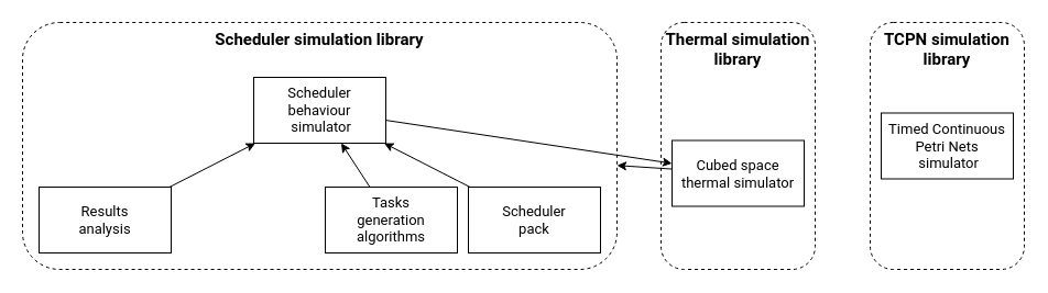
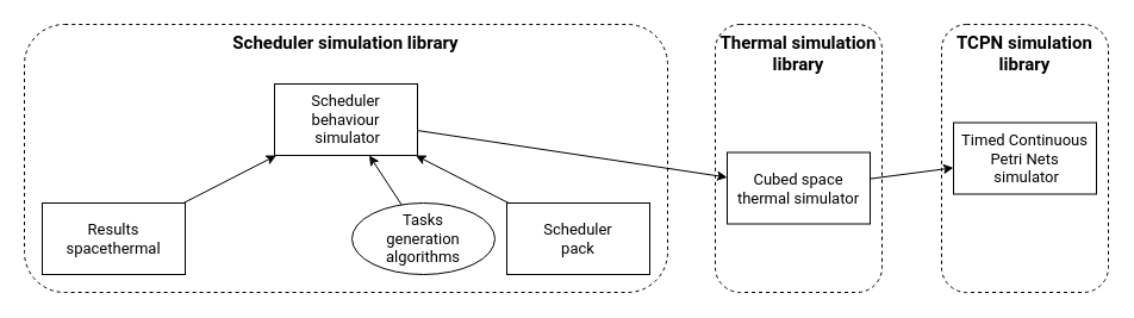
  <mxCell id="0" />
  <mxCell id="1" parent="0" />
  <mxCell id="2" value="TCPN simulation library" style="rounded=1;whiteSpace=wrap;html=1;dashed=1;fillColor=none;verticalAlign=top;fontSize=15;fontFamily=Roboto;fontSource=https%3A%2F%2Ffonts.googleapis.com%2Fcss%3Ffamily%3DRoboto;align=center;fontStyle=1" vertex="1" parent="1"><mxGeometry x="790" y="20" width="140" height="225" as="geometry" /></mxCell>
  <mxCell id="3" value="Thermal simulation library" style="rounded=1;whiteSpace=wrap;html=1;dashed=1;fillColor=none;verticalAlign=top;fontSize=15;fontFamily=Roboto;fontSource=https%3A%2F%2Ffonts.googleapis.com%2Fcss%3Ffamily%3DRoboto;align=center;fontStyle=1" vertex="1" parent="1"><mxGeometry x="600" y="20" width="140" height="225" as="geometry" /></mxCell>
  <mxCell id="4" value="Scheduler simulation library" style="rounded=1;whiteSpace=wrap;html=1;dashed=1;fillColor=none;verticalAlign=top;fontSize=15;fontFamily=Roboto;fontSource=https%3A%2F%2Ffonts.googleapis.com%2Fcss%3Ffamily%3DRoboto;align=center;fontStyle=1" vertex="1" parent="1"><mxGeometry x="20" y="20" width="540" height="225" as="geometry" /></mxCell>
  <mxCell id="5" style="edgeStyle=none;rounded=0;orthogonalLoop=1;jettySize=auto;html=1;fontFamily=Roboto;fontSource=https%3A%2F%2Ffonts.googleapis.com%2Fcss%3Ffamily%3DRoboto;fontSize=13;" edge="1" parent="1" source="6" target="14"><mxGeometry relative="1" as="geometry" /></mxCell>
  <mxCell id="6" value="Scheduler &lt;br&gt;behaviour&lt;br&gt;&amp;nbsp;simulator" style="rounded=0;whiteSpace=wrap;html=1;fontFamily=Roboto;fontSource=https%3A%2F%2Ffonts.googleapis.com%2Fcss%3Ffamily%3DRoboto;fontSize=13;" vertex="1" parent="1"><mxGeometry x="230" y="70" width="120" height="60" as="geometry" /></mxCell>
  <mxCell id="7" style="rounded=0;orthogonalLoop=1;jettySize=auto;html=1;" edge="1" parent="1" source="8" target="6"><mxGeometry relative="1" as="geometry" /></mxCell>
- <mxCell id="8" value="Results&lt;br style=&quot;font-size: 13px;&quot;&gt;analysis" style="rounded=0;whiteSpace=wrap;html=1;fontFamily=Roboto;fontSource=https%3A%2F%2Ffonts.googleapis.com%2Fcss%3Ffamily%3DRoboto;fontSize=13;" vertex="1" parent="1"><mxGeometry x="35" y="170" width="120" height="60" as="geometry" /></mxCell>
+ <mxCell id="8" value="Results&lt;br style=&quot;font-size: 13px;&quot;&gt;spacethermal" style="rounded=0;whiteSpace=wrap;html=1;fontFamily=Roboto;fontSource=https%3A%2F%2Ffonts.googleapis.com%2Fcss%3Ffamily%3DRoboto;fontSize=13;" vertex="1" parent="1"><mxGeometry x="35" y="170" width="120" height="60" as="geometry" /></mxCell>
  <mxCell id="9" style="edgeStyle=none;rounded=0;orthogonalLoop=1;jettySize=auto;html=1;" edge="1" parent="1" source="10" target="6"><mxGeometry relative="1" as="geometry" /></mxCell>
  <mxCell id="10" value="Scheduler&lt;br style=&quot;font-size: 13px;&quot;&gt;pack" style="rounded=0;whiteSpace=wrap;html=1;fontFamily=Roboto;fontSource=https%3A%2F%2Ffonts.googleapis.com%2Fcss%3Ffamily%3DRoboto;fontSize=13;" vertex="1" parent="1"><mxGeometry x="425" y="170" width="120" height="60" as="geometry" /></mxCell>
  <mxCell id="11" style="edgeStyle=none;rounded=0;orthogonalLoop=1;jettySize=auto;html=1;" edge="1" parent="1" source="12" target="6"><mxGeometry relative="1" as="geometry" /></mxCell>
- <mxCell id="12" value="Tasks&lt;br style=&quot;font-size: 13px;&quot;&gt;generation&lt;br style=&quot;font-size: 13px;&quot;&gt;algorithms" style="rounded=0;whiteSpace=wrap;html=1;fontFamily=Roboto;fontSource=https%3A%2F%2Ffonts.googleapis.com%2Fcss%3Ffamily%3DRoboto;fontSize=13;" vertex="1" parent="1"><mxGeometry x="295" y="170" width="120" height="60" as="geometry" /></mxCell>
- <mxCell id="13" style="edgeStyle=none;rounded=0;orthogonalLoop=1;jettySize=auto;html=1;fontFamily=Roboto;fontSource=https%3A%2F%2Ffonts.googleapis.com%2Fcss%3Ffamily%3DRoboto;fontSize=13;" edge="1" parent="1" source="14" target="4"><mxGeometry relative="1" as="geometry" /></mxCell>
+ <mxCell id="12" value="Tasks&lt;br style=&quot;font-size: 13px;&quot;&gt;generation&lt;br style=&quot;font-size: 13px;&quot;&gt;algorithms" style="ellipse;whiteSpace=wrap;html=1;fontFamily=Roboto;fontSource=https%3A%2F%2Ffonts.googleapis.com%2Fcss%3Ffamily%3DRoboto;fontSize=13;" vertex="1" parent="1"><mxGeometry x="295" y="170" width="120" height="60" as="geometry" /></mxCell>
+ <mxCell id="13" style="edgeStyle=none;rounded=0;orthogonalLoop=1;jettySize=auto;html=1;fontFamily=Roboto;fontSource=https%3A%2F%2Ffonts.googleapis.com%2Fcss%3Ffamily%3DRoboto;fontSize=13;" edge="1" parent="1" source="14" target="15"><mxGeometry relative="1" as="geometry" /></mxCell>
  <mxCell id="14" value="Cubed space&lt;br style=&quot;font-size: 13px;&quot;&gt;thermal simulator" style="rounded=0;whiteSpace=wrap;html=1;fontFamily=Roboto;fontSource=https%3A%2F%2Ffonts.googleapis.com%2Fcss%3Ffamily%3DRoboto;fontSize=13;" vertex="1" parent="1"><mxGeometry x="610" y="127.5" width="120" height="60" as="geometry" /></mxCell>
  <mxCell id="15" value="Timed Continuous&lt;br style=&quot;font-size: 13px;&quot;&gt;Petri Nets&lt;br style=&quot;font-size: 13px;&quot;&gt;&amp;nbsp;simulator" style="rounded=0;whiteSpace=wrap;html=1;fontFamily=Roboto;fontSource=https%3A%2F%2Ffonts.googleapis.com%2Fcss%3Ffamily%3DRoboto;fontSize=13;" vertex="1" parent="1"><mxGeometry x="800" y="102.5" width="120" height="60" as="geometry" /></mxCell>
